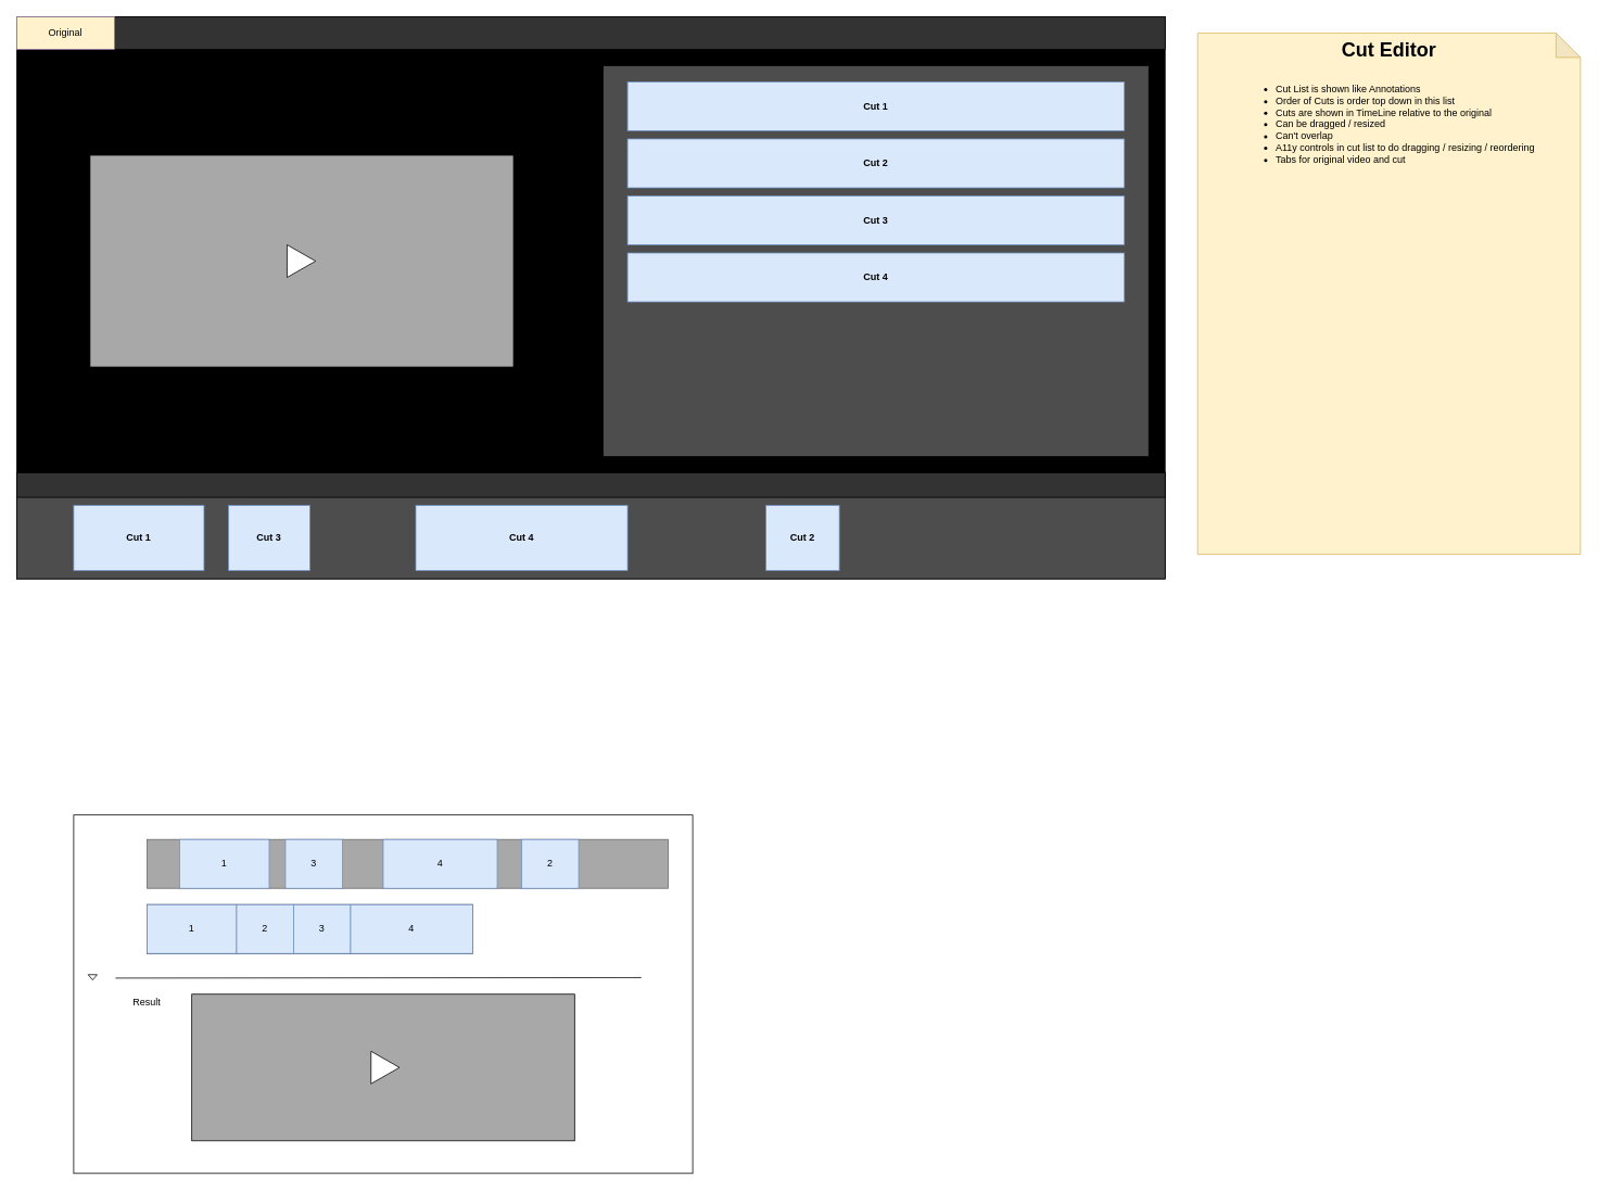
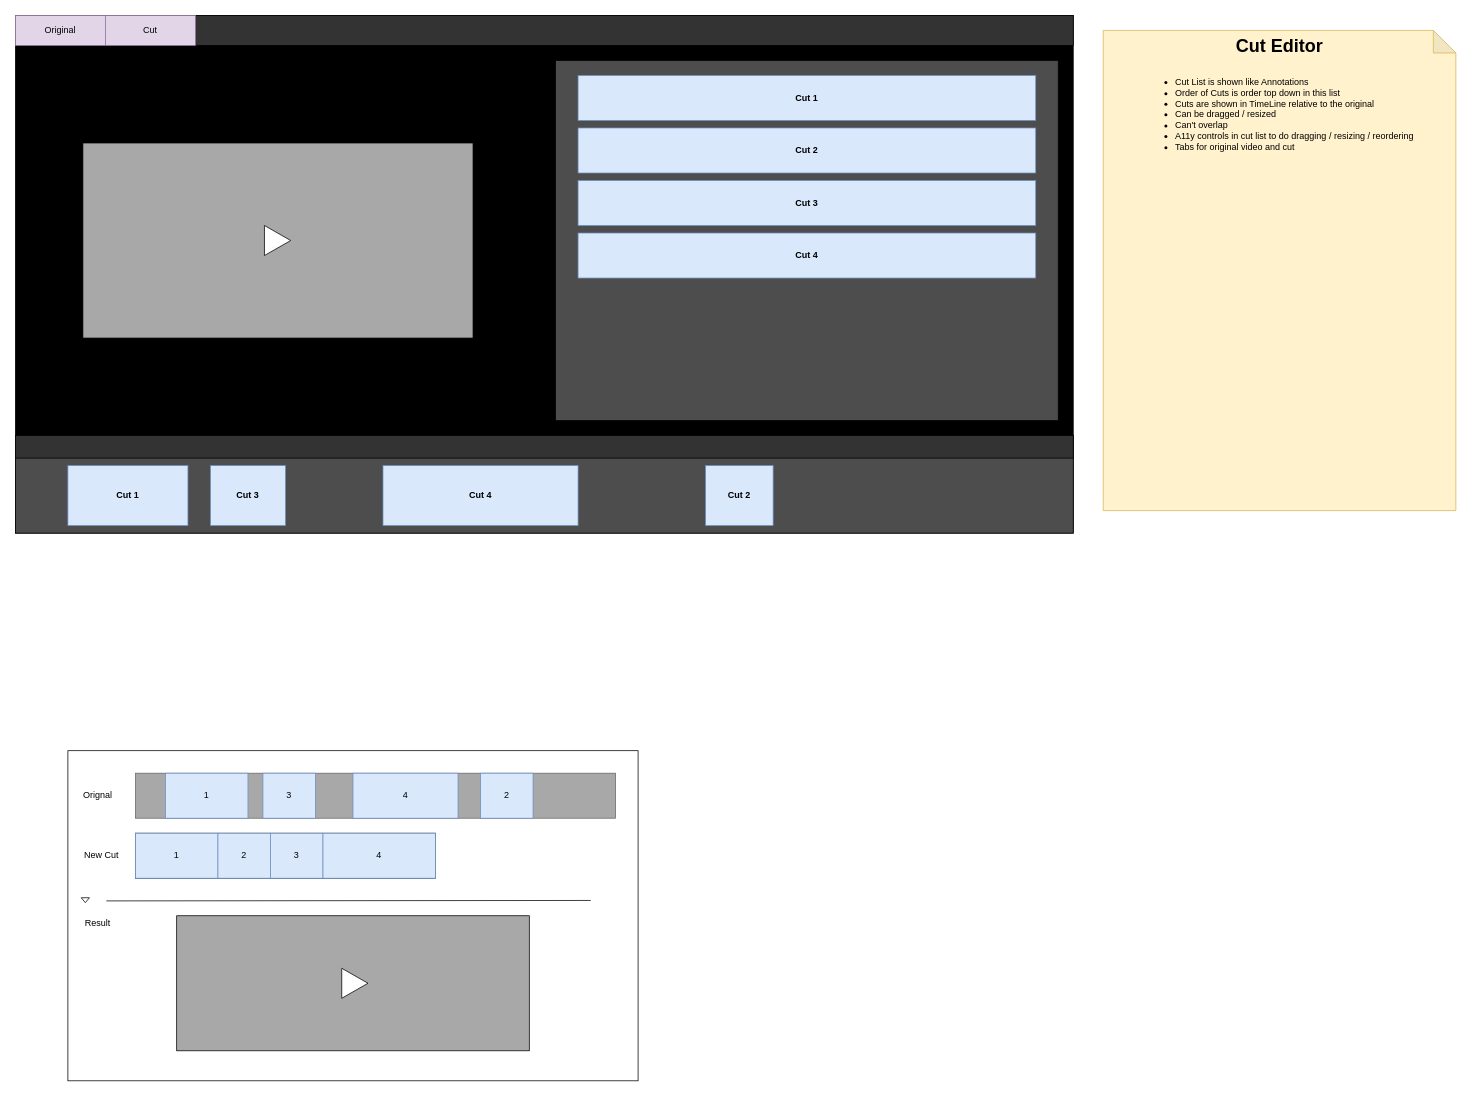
  <mxCell id="0" />
  <mxCell id="1" parent="0" />
  <mxCell id="2" value="" style="rounded=0;whiteSpace=wrap;html=1;" parent="1" vertex="1"><mxGeometry x="90" y="1000" width="760" height="440" as="geometry" /></mxCell>
- <mxCell id="3" value="Result" style="text;html=1;strokeColor=none;fillColor=none;align=center;verticalAlign=middle;whiteSpace=wrap;rounded=0;" parent="1" vertex="1"><mxGeometry x="160" y="1220" width="40" height="20" as="geometry" /></mxCell>
+ <mxCell id="3" value="Result" style="text;html=1;strokeColor=none;fillColor=none;align=center;verticalAlign=middle;whiteSpace=wrap;rounded=0;" parent="1" vertex="1"><mxGeometry x="110" y="1220" width="40" height="20" as="geometry" /></mxCell>
  <mxCell id="4" value="" style="group" parent="1" vertex="1" connectable="0"><mxGeometry x="180" y="1030" width="640" height="60" as="geometry" /></mxCell>
  <mxCell id="5" value="" style="rounded=0;whiteSpace=wrap;html=1;strokeColor=#666666;fontColor=#333333;fillColor=#A8A8A8;" parent="4" vertex="1"><mxGeometry width="640" height="60" as="geometry" /></mxCell>
  <mxCell id="6" value="2" style="rounded=0;whiteSpace=wrap;html=1;fillColor=#dae8fc;strokeColor=#6c8ebf;" parent="4" vertex="1"><mxGeometry x="460" width="70" height="60" as="geometry" /></mxCell>
  <mxCell id="7" value="3" style="rounded=0;whiteSpace=wrap;html=1;fillColor=#dae8fc;strokeColor=#6c8ebf;" parent="4" vertex="1"><mxGeometry x="170" width="70" height="60" as="geometry" /></mxCell>
  <mxCell id="8" value="1" style="rounded=0;whiteSpace=wrap;html=1;fillColor=#dae8fc;strokeColor=#6c8ebf;" parent="4" vertex="1"><mxGeometry x="40" width="110" height="60" as="geometry" /></mxCell>
  <mxCell id="9" value="4" style="rounded=0;whiteSpace=wrap;html=1;fillColor=#dae8fc;strokeColor=#6c8ebf;" parent="4" vertex="1"><mxGeometry x="290" width="140" height="60" as="geometry" /></mxCell>
  <mxCell id="10" value="" style="group" parent="1" vertex="1" connectable="0"><mxGeometry x="180" y="1110" width="420" height="60" as="geometry" /></mxCell>
  <mxCell id="11" value="" style="rounded=0;whiteSpace=wrap;html=1;" parent="10" vertex="1"><mxGeometry width="400" height="60" as="geometry" /></mxCell>
  <mxCell id="12" value="1" style="rounded=0;whiteSpace=wrap;html=1;fillColor=#dae8fc;strokeColor=#6c8ebf;" parent="10" vertex="1"><mxGeometry width="110" height="60" as="geometry" /></mxCell>
  <mxCell id="13" value="2" style="rounded=0;whiteSpace=wrap;html=1;fillColor=#dae8fc;strokeColor=#6c8ebf;" parent="10" vertex="1"><mxGeometry x="110" width="70" height="60" as="geometry" /></mxCell>
  <mxCell id="14" value="3" style="rounded=0;whiteSpace=wrap;html=1;fillColor=#dae8fc;strokeColor=#6c8ebf;" parent="10" vertex="1"><mxGeometry x="180" width="70" height="60" as="geometry" /></mxCell>
  <mxCell id="15" value="4" style="rounded=0;whiteSpace=wrap;html=1;fillColor=#dae8fc;strokeColor=#6c8ebf;" parent="10" vertex="1"><mxGeometry x="250" width="150" height="60" as="geometry" /></mxCell>
  <mxCell id="16" value="" style="group" parent="1" vertex="1" connectable="0"><mxGeometry x="235" y="1220" width="470" height="180" as="geometry" /></mxCell>
  <mxCell id="17" value="" style="rounded=0;whiteSpace=wrap;html=1;fillColor=#A8A8A8;" parent="16" vertex="1"><mxGeometry width="470" height="180" as="geometry" /></mxCell>
  <mxCell id="18" value="" style="triangle;whiteSpace=wrap;html=1;" parent="16" vertex="1"><mxGeometry x="220" y="70" width="35" height="40" as="geometry" /></mxCell>
+ <mxCell id="19" value="Orignal" style="text;html=1;strokeColor=none;fillColor=none;align=center;verticalAlign=middle;whiteSpace=wrap;rounded=0;" parent="1" vertex="1"><mxGeometry x="110" y="1050" width="40" height="20" as="geometry" /></mxCell>
+ <mxCell id="20" value="New Cut" style="text;html=1;strokeColor=none;fillColor=none;align=center;verticalAlign=middle;whiteSpace=wrap;rounded=0;" parent="1" vertex="1"><mxGeometry x="110" y="1130" width="50" height="20" as="geometry" /></mxCell>
  <mxCell id="21" value="" style="endArrow=none;html=1;exitX=0.053;exitY=0.455;exitDx=0;exitDy=0;exitPerimeter=0;entryX=0.908;entryY=0.455;entryDx=0;entryDy=0;entryPerimeter=0;" parent="1" edge="1"><mxGeometry width="50" height="50" relative="1" as="geometry"><mxPoint x="141.28" y="1200.2" as="sourcePoint" /><mxPoint x="786.899" y="1199.621" as="targetPoint" /></mxGeometry></mxCell>
  <mxCell id="22" value="" style="triangle;whiteSpace=wrap;html=1;rotation=90;" parent="1" vertex="1"><mxGeometry x="110" y="1193.75" width="6.5" height="11" as="geometry" /></mxCell>
  <mxCell id="23" value="" style="group" parent="1" vertex="1" connectable="0"><mxGeometry x="20" y="20" width="1410" height="690" as="geometry" /></mxCell>
  <mxCell id="24" value="" style="rounded=0;whiteSpace=wrap;html=1;fillColor=#000000;" parent="23" vertex="1"><mxGeometry width="1410" height="690" as="geometry" /></mxCell>
  <mxCell id="25" value="" style="rounded=0;whiteSpace=wrap;html=1;fillColor=#4D4D4D;" parent="23" vertex="1"><mxGeometry x="720" y="60" width="670" height="480" as="geometry" /></mxCell>
  <mxCell id="26" value="" style="rounded=0;whiteSpace=wrap;html=1;fillColor=#4D4D4D;" parent="23" vertex="1"><mxGeometry y="560" width="1410" height="130" as="geometry" /></mxCell>
  <mxCell id="27" value="Cut 1" style="rounded=0;whiteSpace=wrap;html=1;fillColor=#dae8fc;fontStyle=1;strokeColor=#6c8ebf;" parent="23" vertex="1"><mxGeometry x="750" y="80" width="610" height="60" as="geometry" /></mxCell>
  <mxCell id="28" value="Cut 2" style="rounded=0;whiteSpace=wrap;html=1;fillColor=#dae8fc;fontStyle=1;strokeColor=#6c8ebf;" parent="23" vertex="1"><mxGeometry x="750" y="150" width="610" height="60" as="geometry" /></mxCell>
  <mxCell id="29" value="Cut 3" style="rounded=0;whiteSpace=wrap;html=1;fillColor=#dae8fc;fontStyle=1;strokeColor=#6c8ebf;" parent="23" vertex="1"><mxGeometry x="750" y="220" width="610" height="60" as="geometry" /></mxCell>
  <mxCell id="30" value="Cut 4" style="rounded=0;whiteSpace=wrap;html=1;fillColor=#dae8fc;fontStyle=1;strokeColor=#6c8ebf;" parent="23" vertex="1"><mxGeometry x="750" y="290" width="610" height="60" as="geometry" /></mxCell>
  <mxCell id="31" value="Cut 1" style="rounded=0;whiteSpace=wrap;html=1;fillColor=#dae8fc;fontStyle=1;strokeColor=#6c8ebf;" parent="23" vertex="1"><mxGeometry x="70" y="600" width="160" height="80" as="geometry" /></mxCell>
  <mxCell id="32" value="" style="rounded=0;whiteSpace=wrap;html=1;fontColor=#FFFFFF;fillColor=#333333;" parent="23" vertex="1"><mxGeometry y="560" width="1410" height="30" as="geometry" /></mxCell>
  <mxCell id="33" value="Cut 4" style="rounded=0;whiteSpace=wrap;html=1;fillColor=#dae8fc;fontStyle=1;strokeColor=#6c8ebf;" parent="23" vertex="1"><mxGeometry x="490" y="600" width="260" height="80" as="geometry" /></mxCell>
  <mxCell id="34" value="Cut 2" style="rounded=0;whiteSpace=wrap;html=1;fillColor=#dae8fc;fontStyle=1;strokeColor=#6c8ebf;" parent="23" vertex="1"><mxGeometry x="920" y="600" width="90" height="80" as="geometry" /></mxCell>
  <mxCell id="35" value="Cut 3" style="rounded=0;whiteSpace=wrap;html=1;fillColor=#dae8fc;fontStyle=1;strokeColor=#6c8ebf;" parent="23" vertex="1"><mxGeometry x="260" y="600" width="100" height="80" as="geometry" /></mxCell>
  <mxCell id="36" value="" style="rounded=0;whiteSpace=wrap;html=1;fillColor=#333333;" vertex="1" parent="23"><mxGeometry width="1410" height="40" as="geometry" /></mxCell>
- <mxCell id="37" value="Original" style="rounded=0;whiteSpace=wrap;html=1;fillColor=#fff2cc;strokeColor=#9673a6;" vertex="1" parent="23"><mxGeometry width="120" height="40" as="geometry" /></mxCell>
+ <mxCell id="37" value="Original" style="rounded=0;whiteSpace=wrap;html=1;fillColor=#e1d5e7;strokeColor=#9673a6;" vertex="1" parent="23"><mxGeometry width="120" height="40" as="geometry" /></mxCell>
+ <mxCell id="38" value="Cut" style="rounded=0;whiteSpace=wrap;html=1;fillColor=#e1d5e7;strokeColor=#9673a6;" vertex="1" parent="23"><mxGeometry x="120" width="120" height="40" as="geometry" /></mxCell>
  <mxCell id="39" value="" style="group" parent="23" vertex="1" connectable="0"><mxGeometry x="90" y="170" width="520" height="260" as="geometry" /></mxCell>
  <mxCell id="40" value="" style="rounded=0;whiteSpace=wrap;html=1;fillColor=#A8A8A8;" parent="39" vertex="1"><mxGeometry width="520" height="260" as="geometry" /></mxCell>
  <mxCell id="41" value="" style="triangle;whiteSpace=wrap;html=1;" parent="39" vertex="1"><mxGeometry x="242" y="110" width="35" height="40" as="geometry" /></mxCell>
  <mxCell id="42" value="&lt;font&gt;&lt;b style=&quot;font-size: 24px&quot;&gt;Cut Editor&lt;/b&gt;&lt;br&gt;&lt;br&gt;&lt;ul&gt;&lt;li style=&quot;text-align: left&quot;&gt;Cut List is shown like Annotations&lt;/li&gt;&lt;li style=&quot;text-align: left&quot;&gt;Order of Cuts is order top down in this list&lt;/li&gt;&lt;li style=&quot;text-align: left&quot;&gt;Cuts are shown in TimeLine relative to the original&lt;/li&gt;&lt;li style=&quot;text-align: left&quot;&gt;Can be dragged / resized&lt;/li&gt;&lt;li style=&quot;text-align: left&quot;&gt;Can't overlap&lt;/li&gt;&lt;li style=&quot;text-align: left&quot;&gt;A11y controls in cut list to do dragging / resizing / reordering&lt;/li&gt;&lt;li style=&quot;text-align: left&quot;&gt;Tabs for original video and cut&lt;/li&gt;&lt;/ul&gt;&lt;/font&gt;" style="shape=note;whiteSpace=wrap;html=1;backgroundOutline=1;darkOpacity=0.05;fillColor=#fff2cc;strokeColor=#d6b656;verticalAlign=top;" parent="1" vertex="1"><mxGeometry x="1470" y="40" width="470" height="640" as="geometry" /></mxCell>
